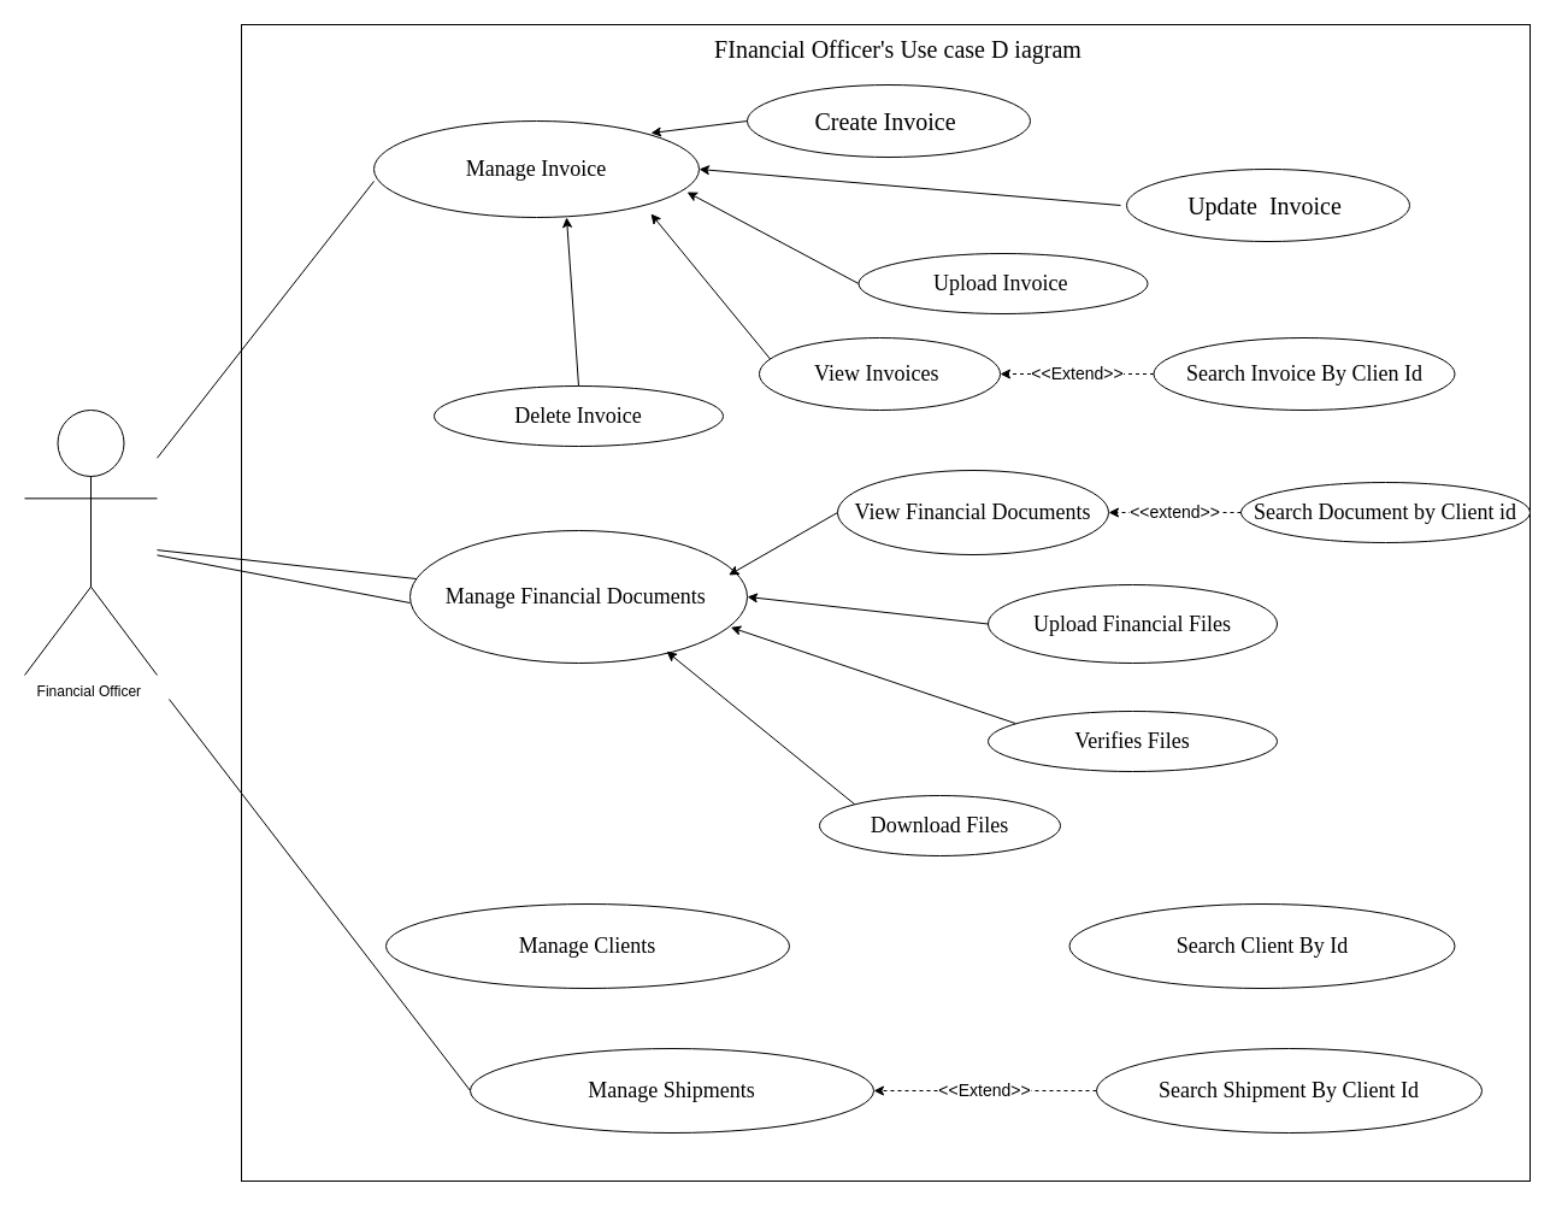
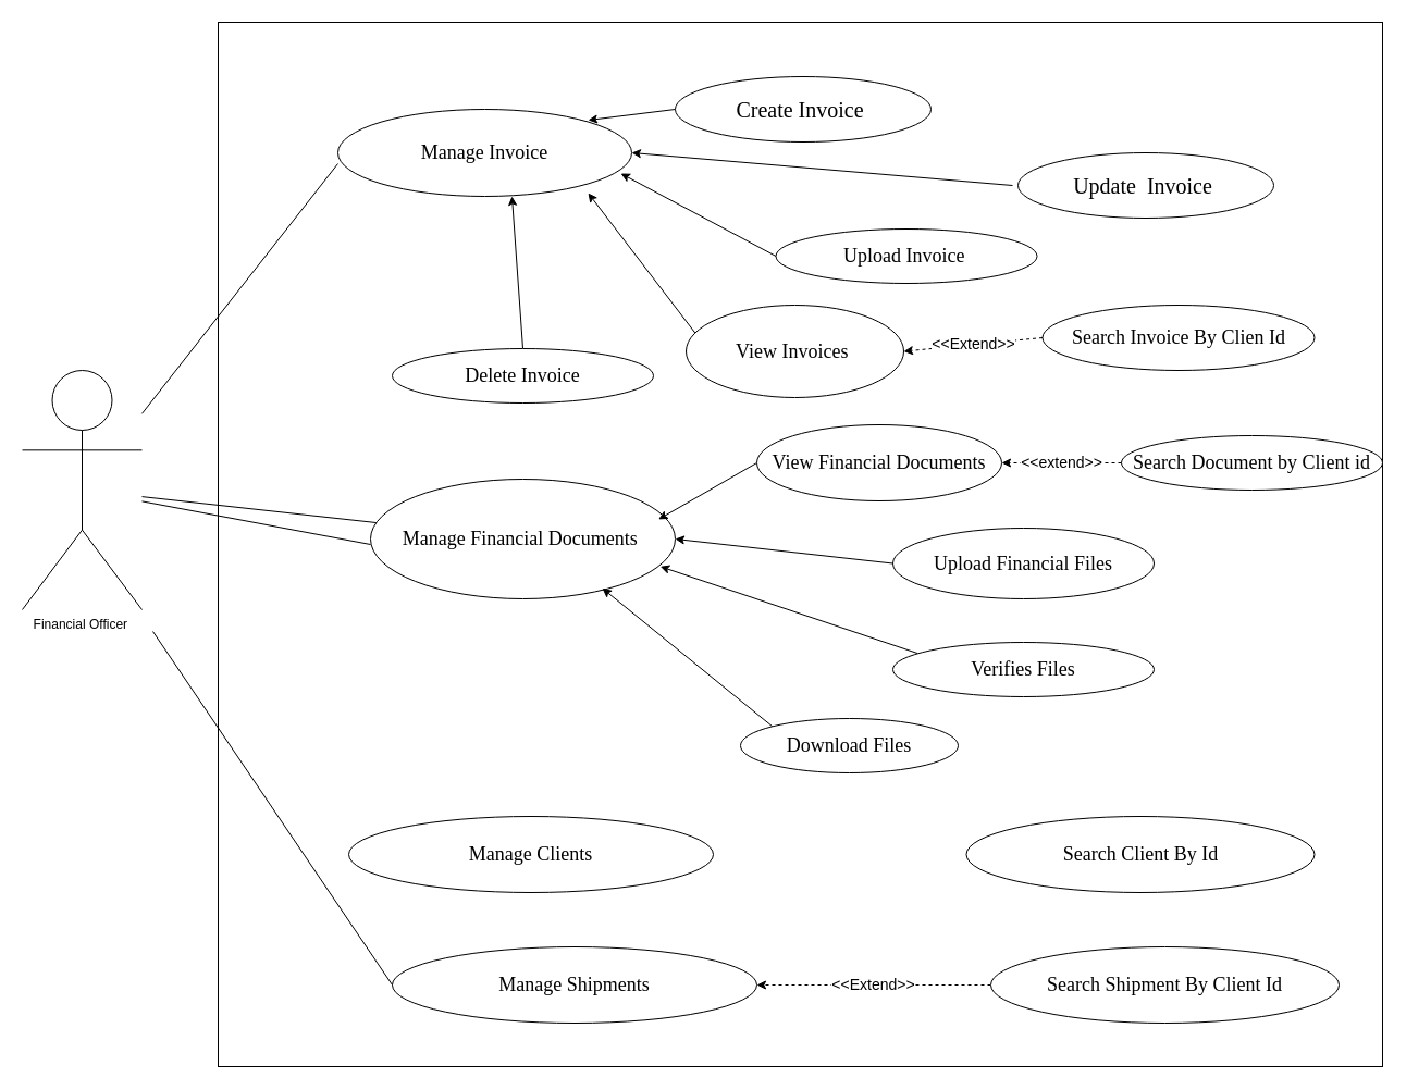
  <mxCell id="0" />
  <mxCell id="1" parent="0" />
  <mxCell id="2" value="" style="rounded=0;whiteSpace=wrap;html=1;movable=1;resizable=1;rotatable=1;deletable=1;editable=1;locked=0;connectable=1;" parent="1" vertex="1"><mxGeometry x="200" y="20" width="1070" height="960" as="geometry" /></mxCell>
  <mxCell id="3" value="Financial Officer&amp;nbsp;" style="shape=umlActor;verticalLabelPosition=bottom;verticalAlign=top;html=1;outlineConnect=0;" parent="1" vertex="1"><mxGeometry x="20" y="340" width="110" height="220" as="geometry" /></mxCell>
  <mxCell id="4" value="Manage Invoice" style="ellipse;whiteSpace=wrap;html=1;fontFamily=Times New Roman;fontSize=18;" parent="1" vertex="1"><mxGeometry x="310" y="100" width="270" height="80" as="geometry" /></mxCell>
  <mxCell id="5" value="Manage Financial Documents&amp;nbsp;" style="ellipse;whiteSpace=wrap;html=1;fontFamily=Times New Roman;fontSize=18;" parent="1" vertex="1"><mxGeometry x="340" y="440" width="280" height="110" as="geometry" /></mxCell>
  <mxCell id="6" style="edgeStyle=none;html=1;entryX=1;entryY=0.5;entryDx=0;entryDy=0;" edge="1" parent="1" target="4"><mxGeometry relative="1" as="geometry"><mxPoint x="930" y="170" as="sourcePoint" /><mxPoint x="590" y="140" as="targetPoint" /></mxGeometry></mxCell>
  <mxCell id="7" style="edgeStyle=none;html=1;exitX=0;exitY=0.5;exitDx=0;exitDy=0;" edge="1" parent="1" source="8"><mxGeometry relative="1" as="geometry"><mxPoint x="570" y="159" as="targetPoint" /></mxGeometry></mxCell>
  <mxCell id="8" value="Upload Invoice&amp;nbsp;" style="ellipse;whiteSpace=wrap;html=1;fontFamily=Times New Roman;fontSize=18;" parent="1" vertex="1"><mxGeometry x="712.5" y="210" width="240" height="50" as="geometry" /></mxCell>
  <mxCell id="9" style="edgeStyle=none;html=1;exitX=0.065;exitY=0.373;exitDx=0;exitDy=0;exitPerimeter=0;" edge="1" parent="1" source="10"><mxGeometry relative="1" as="geometry"><mxPoint x="540" y="177" as="targetPoint" /><mxPoint x="620" y="270" as="sourcePoint" /></mxGeometry></mxCell>
- <mxCell id="10" value="View Invoices&amp;nbsp;" style="ellipse;whiteSpace=wrap;html=1;fontFamily=Times New Roman;fontSize=18;" parent="1" vertex="1"><mxGeometry x="630" y="280" width="200" height="60" as="geometry" /></mxCell>
+ <mxCell id="10" value="View Invoices&amp;nbsp;" style="ellipse;whiteSpace=wrap;html=1;fontFamily=Times New Roman;fontSize=18;" parent="1" vertex="1"><mxGeometry x="630" y="280" width="200" height="85" as="geometry" /></mxCell>
  <mxCell id="11" style="edgeStyle=none;html=1;exitX=0;exitY=0.5;exitDx=0;exitDy=0;" edge="1" parent="1" source="29"><mxGeometry relative="1" as="geometry"><mxPoint x="540" y="110" as="targetPoint" /><mxPoint x="610" y="75" as="sourcePoint" /></mxGeometry></mxCell>
  <mxCell id="12" style="edgeStyle=none;html=1;exitX=0;exitY=0.5;exitDx=0;exitDy=0;entryX=0.945;entryY=0.336;entryDx=0;entryDy=0;entryPerimeter=0;" edge="1" parent="1" source="13" target="5"><mxGeometry relative="1" as="geometry"><mxPoint x="630" y="490" as="targetPoint" /></mxGeometry></mxCell>
  <mxCell id="13" value="View Financial Documents" style="ellipse;whiteSpace=wrap;html=1;fontFamily=Times New Roman;fontSize=18;" parent="1" vertex="1"><mxGeometry x="695" y="390" width="225" height="70" as="geometry" /></mxCell>
  <mxCell id="14" style="edgeStyle=none;html=1;exitX=0.094;exitY=0.2;exitDx=0;exitDy=0;exitPerimeter=0;entryX=0.951;entryY=0.73;entryDx=0;entryDy=0;entryPerimeter=0;" edge="1" parent="1" source="15" target="5"><mxGeometry relative="1" as="geometry"><mxPoint x="630" y="540" as="targetPoint" /></mxGeometry></mxCell>
  <mxCell id="15" value="Verifies Files" style="ellipse;whiteSpace=wrap;html=1;fontFamily=Times New Roman;fontSize=18;" parent="1" vertex="1"><mxGeometry x="820" y="590" width="240" height="50" as="geometry" /></mxCell>
  <mxCell id="16" style="edgeStyle=none;html=1;exitX=0;exitY=0.5;exitDx=0;exitDy=0;entryX=1;entryY=0.5;entryDx=0;entryDy=0;" edge="1" parent="1" source="17" target="5"><mxGeometry relative="1" as="geometry"><mxPoint x="630" y="510.333" as="targetPoint" /></mxGeometry></mxCell>
  <mxCell id="17" value="Upload Financial Files" style="ellipse;whiteSpace=wrap;html=1;fontFamily=Times New Roman;fontSize=18;" parent="1" vertex="1"><mxGeometry x="820" y="485" width="240" height="65" as="geometry" /></mxCell>
  <mxCell id="18" style="edgeStyle=none;html=1;exitX=0;exitY=0;exitDx=0;exitDy=0;entryX=0.761;entryY=0.912;entryDx=0;entryDy=0;entryPerimeter=0;" edge="1" parent="1" source="19" target="5"><mxGeometry relative="1" as="geometry"><mxPoint x="600" y="540" as="targetPoint" /></mxGeometry></mxCell>
  <mxCell id="19" value="Download Files" style="ellipse;whiteSpace=wrap;html=1;fontFamily=Times New Roman;fontSize=18;" parent="1" vertex="1"><mxGeometry x="680" y="660" width="200" height="50" as="geometry" /></mxCell>
  <mxCell id="20" value="Search Document by Client id" style="ellipse;whiteSpace=wrap;html=1;fontFamily=Times New Roman;fontSize=18;" parent="1" vertex="1"><mxGeometry x="1030" y="400" width="240" height="50" as="geometry" /></mxCell>
- <mxCell id="21" value="Manage Shipments" style="ellipse;whiteSpace=wrap;html=1;fontFamily=Times New Roman;fontSize=18;" parent="1" vertex="1"><mxGeometry x="390" y="870" width="335" height="70" as="geometry" /></mxCell>
- <mxCell id="22" value="FInancial Officer's Use case D iagram" style="text;html=1;align=center;verticalAlign=middle;resizable=0;points=[];autosize=1;strokeColor=none;fillColor=none;fontSize=20;fontFamily=Times New Roman;" parent="1" vertex="1"><mxGeometry x="580" y="20" width="330" height="40" as="geometry" /></mxCell>
+ <mxCell id="21" value="Manage Shipments" style="ellipse;whiteSpace=wrap;html=1;fontFamily=Times New Roman;fontSize=18;" parent="1" vertex="1"><mxGeometry x="360" y="870" width="335" height="70" as="geometry" /></mxCell>
  <mxCell id="23" value="" style="endArrow=none;html=1;" edge="1" parent="1" source="3"><mxGeometry width="50" height="50" relative="1" as="geometry"><mxPoint x="590" y="390" as="sourcePoint" /><mxPoint x="310" y="150" as="targetPoint" /></mxGeometry></mxCell>
  <mxCell id="24" value="&lt;font style=&quot;font-size: 14px;&quot;&gt;&amp;lt;&amp;lt;Extend&amp;gt;&amp;gt;&lt;/font&gt;" style="edgeStyle=none;html=1;exitX=0;exitY=0.5;exitDx=0;exitDy=0;entryX=1;entryY=0.5;entryDx=0;entryDy=0;dashed=1;" edge="1" parent="1" source="25" target="21"><mxGeometry relative="1" as="geometry" /></mxCell>
  <mxCell id="25" value="Search Shipment By Client Id" style="ellipse;whiteSpace=wrap;html=1;fontFamily=Times New Roman;fontSize=18;" vertex="1" parent="1"><mxGeometry x="910" y="870" width="320" height="70" as="geometry" /></mxCell>
  <mxCell id="26" value="&lt;font style=&quot;font-size: 14px;&quot;&gt;&amp;lt;&amp;lt;extend&amp;gt;&amp;gt;&lt;/font&gt;" style="edgeStyle=none;html=1;exitX=0;exitY=0.5;exitDx=0;exitDy=0;dashed=1;" edge="1" parent="1" source="20" target="13"><mxGeometry relative="1" as="geometry"><mxPoint x="940" y="435" as="targetPoint" /></mxGeometry></mxCell>
  <mxCell id="27" style="edgeStyle=none;html=1;exitX=0.5;exitY=0;exitDx=0;exitDy=0;" edge="1" parent="1" source="28"><mxGeometry relative="1" as="geometry"><mxPoint y="180" as="targetPoint" x="470" /><mxPoint x="450" y="330" as="sourcePoint" /></mxGeometry></mxCell>
  <mxCell id="28" value="Delete Invoice" style="ellipse;whiteSpace=wrap;html=1;fontFamily=Times New Roman;fontSize=18;" vertex="1" parent="1"><mxGeometry x="360" y="320" width="240" height="50" as="geometry" /></mxCell>
  <mxCell id="29" value="Create Invoice&amp;nbsp;" style="ellipse;whiteSpace=wrap;html=1;fontFamily=Times New Roman;fontSize=20;" vertex="1" parent="1"><mxGeometry x="620" y="70" width="235" height="60" as="geometry" /></mxCell>
  <mxCell id="30" value="Update&amp;nbsp; Invoice&amp;nbsp;" style="ellipse;whiteSpace=wrap;html=1;fontFamily=Times New Roman;fontSize=20;" vertex="1" parent="1"><mxGeometry x="935" y="140" width="235" height="60" as="geometry" /></mxCell>
  <mxCell id="31" value="" style="endArrow=none;html=1;" edge="1" parent="1" source="3"><mxGeometry width="50" height="50" relative="1" as="geometry"><mxPoint x="330" y="560" as="sourcePoint" /><mxPoint x="340" y="500" as="targetPoint" /></mxGeometry></mxCell>
  <mxCell id="32" value="" style="endArrow=none;html=1;entryX=0;entryY=0.5;entryDx=0;entryDy=0;" edge="1" parent="1" target="21"><mxGeometry width="50" height="50" relative="1" as="geometry"><mxPoint x="140" y="580" as="sourcePoint" /><mxPoint x="360" y="830" as="targetPoint" /></mxGeometry></mxCell>
  <mxCell id="33" value="Manage Clients" style="ellipse;whiteSpace=wrap;html=1;fontFamily=Times New Roman;fontSize=18;" vertex="1" parent="1"><mxGeometry x="320" y="750" width="335" height="70" as="geometry" /></mxCell>
  <mxCell id="34" value="Search Client By Id" style="ellipse;whiteSpace=wrap;html=1;fontFamily=Times New Roman;fontSize=18;" vertex="1" parent="1"><mxGeometry x="887.5" y="750" width="320" height="70" as="geometry" /></mxCell>
  <mxCell id="35" value="" style="endArrow=none;html=1;" edge="1" parent="1" source="3" target="5"><mxGeometry width="50" height="50" relative="1" as="geometry"><mxPoint x="330" y="650" as="sourcePoint" /><mxPoint x="380" y="600" as="targetPoint" /></mxGeometry></mxCell>
  <mxCell id="36" value="&lt;font style=&quot;font-size: 14px;&quot;&gt;&amp;lt;&amp;lt;Extend&amp;gt;&amp;gt;&lt;/font&gt;" style="edgeStyle=none;html=1;exitX=0;exitY=0.5;exitDx=0;exitDy=0;entryX=1;entryY=0.5;entryDx=0;entryDy=0;dashed=1;" edge="1" parent="1" source="37" target="10"><mxGeometry relative="1" as="geometry" /></mxCell>
  <mxCell id="37" value="Search Invoice By Clien Id" style="ellipse;whiteSpace=wrap;html=1;fontFamily=Times New Roman;fontSize=18;" vertex="1" parent="1"><mxGeometry x="957.5" y="280" width="250" height="60" as="geometry" /></mxCell>
